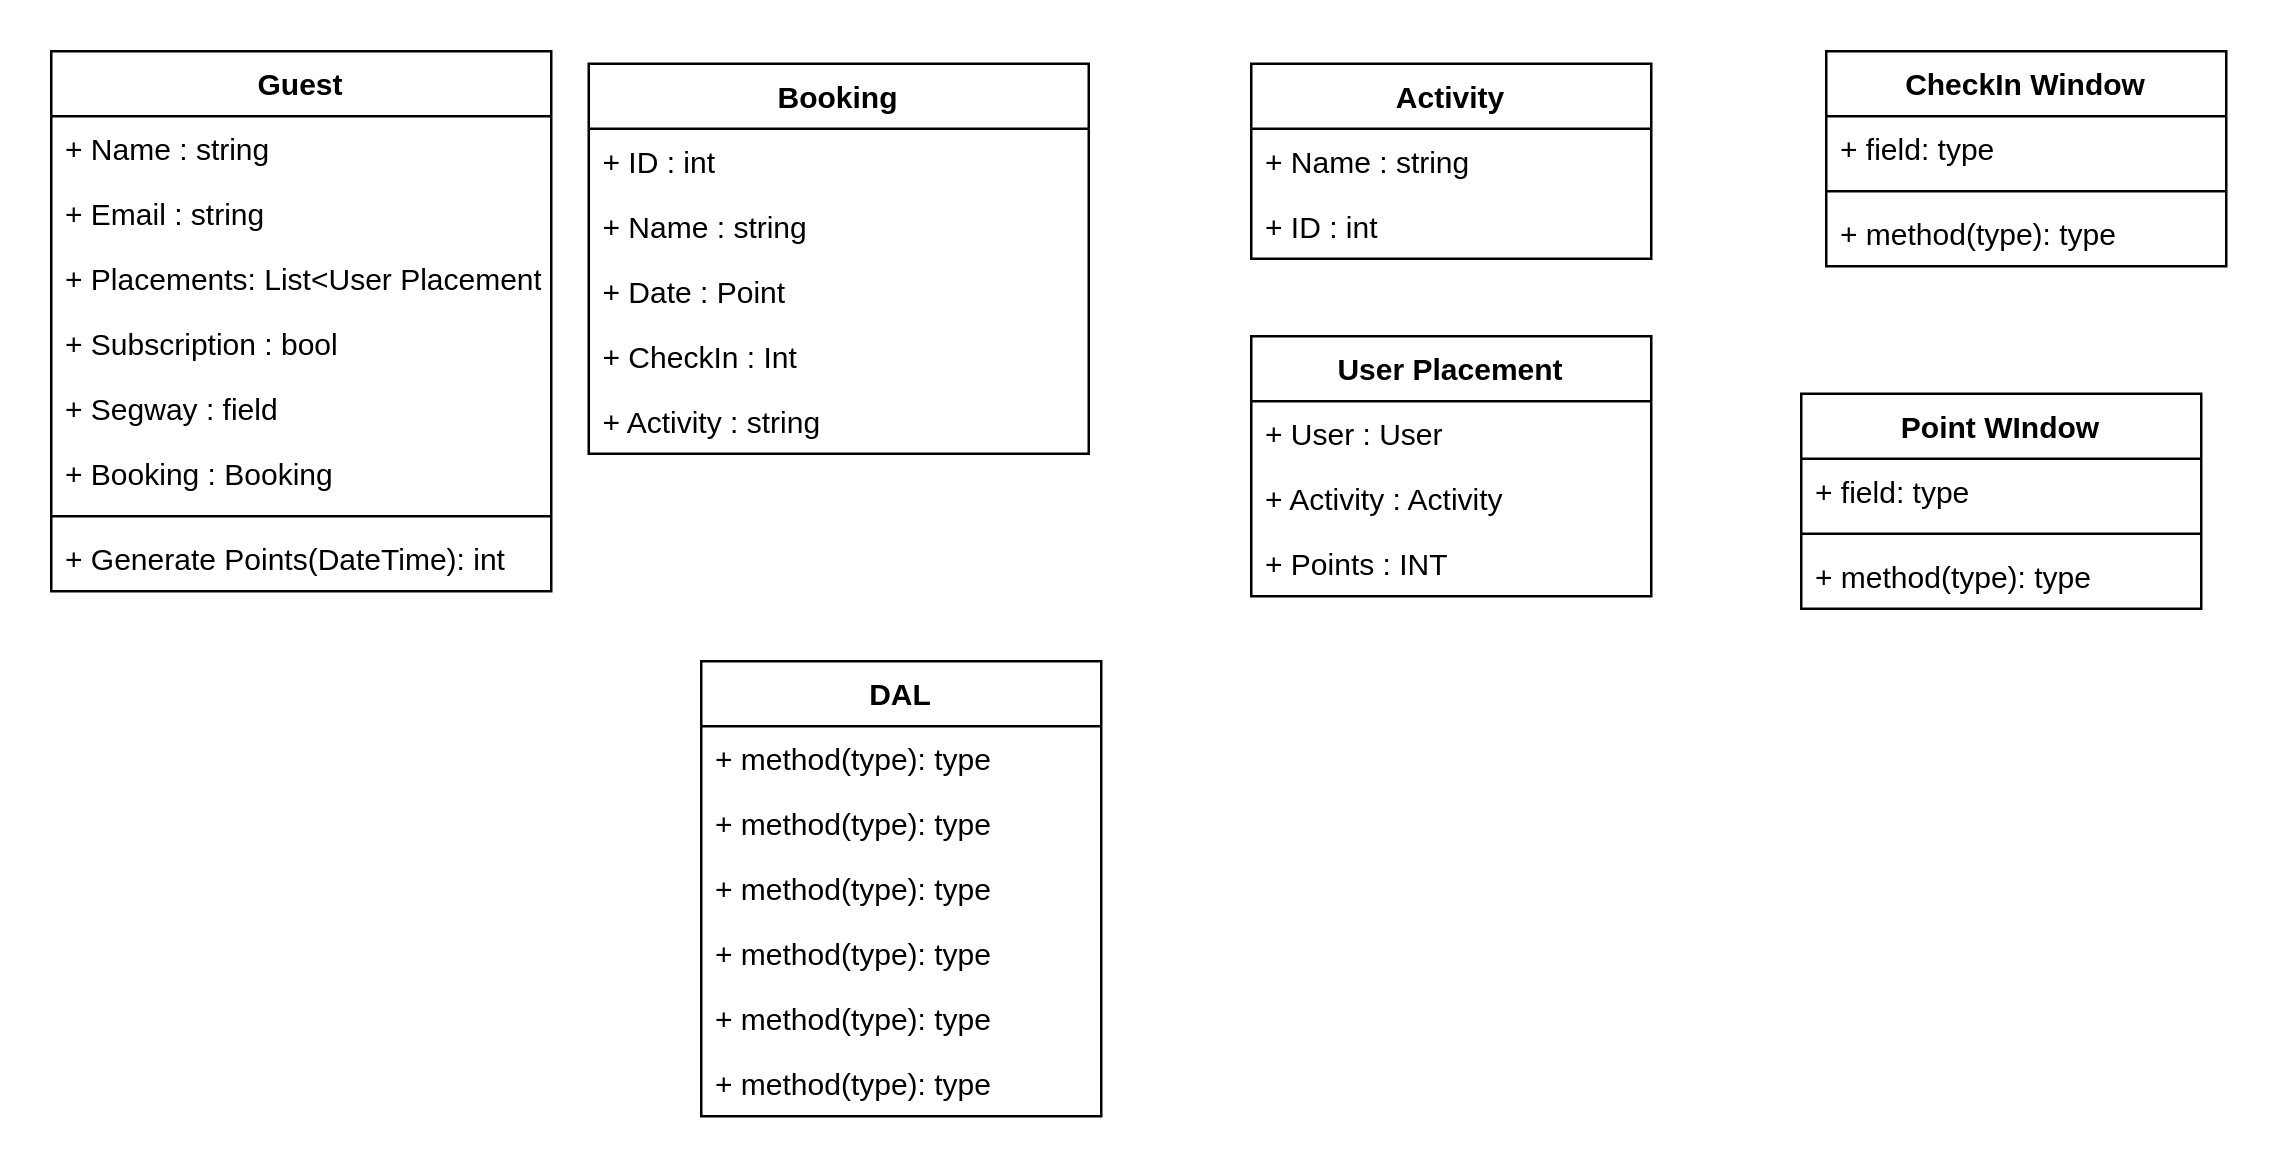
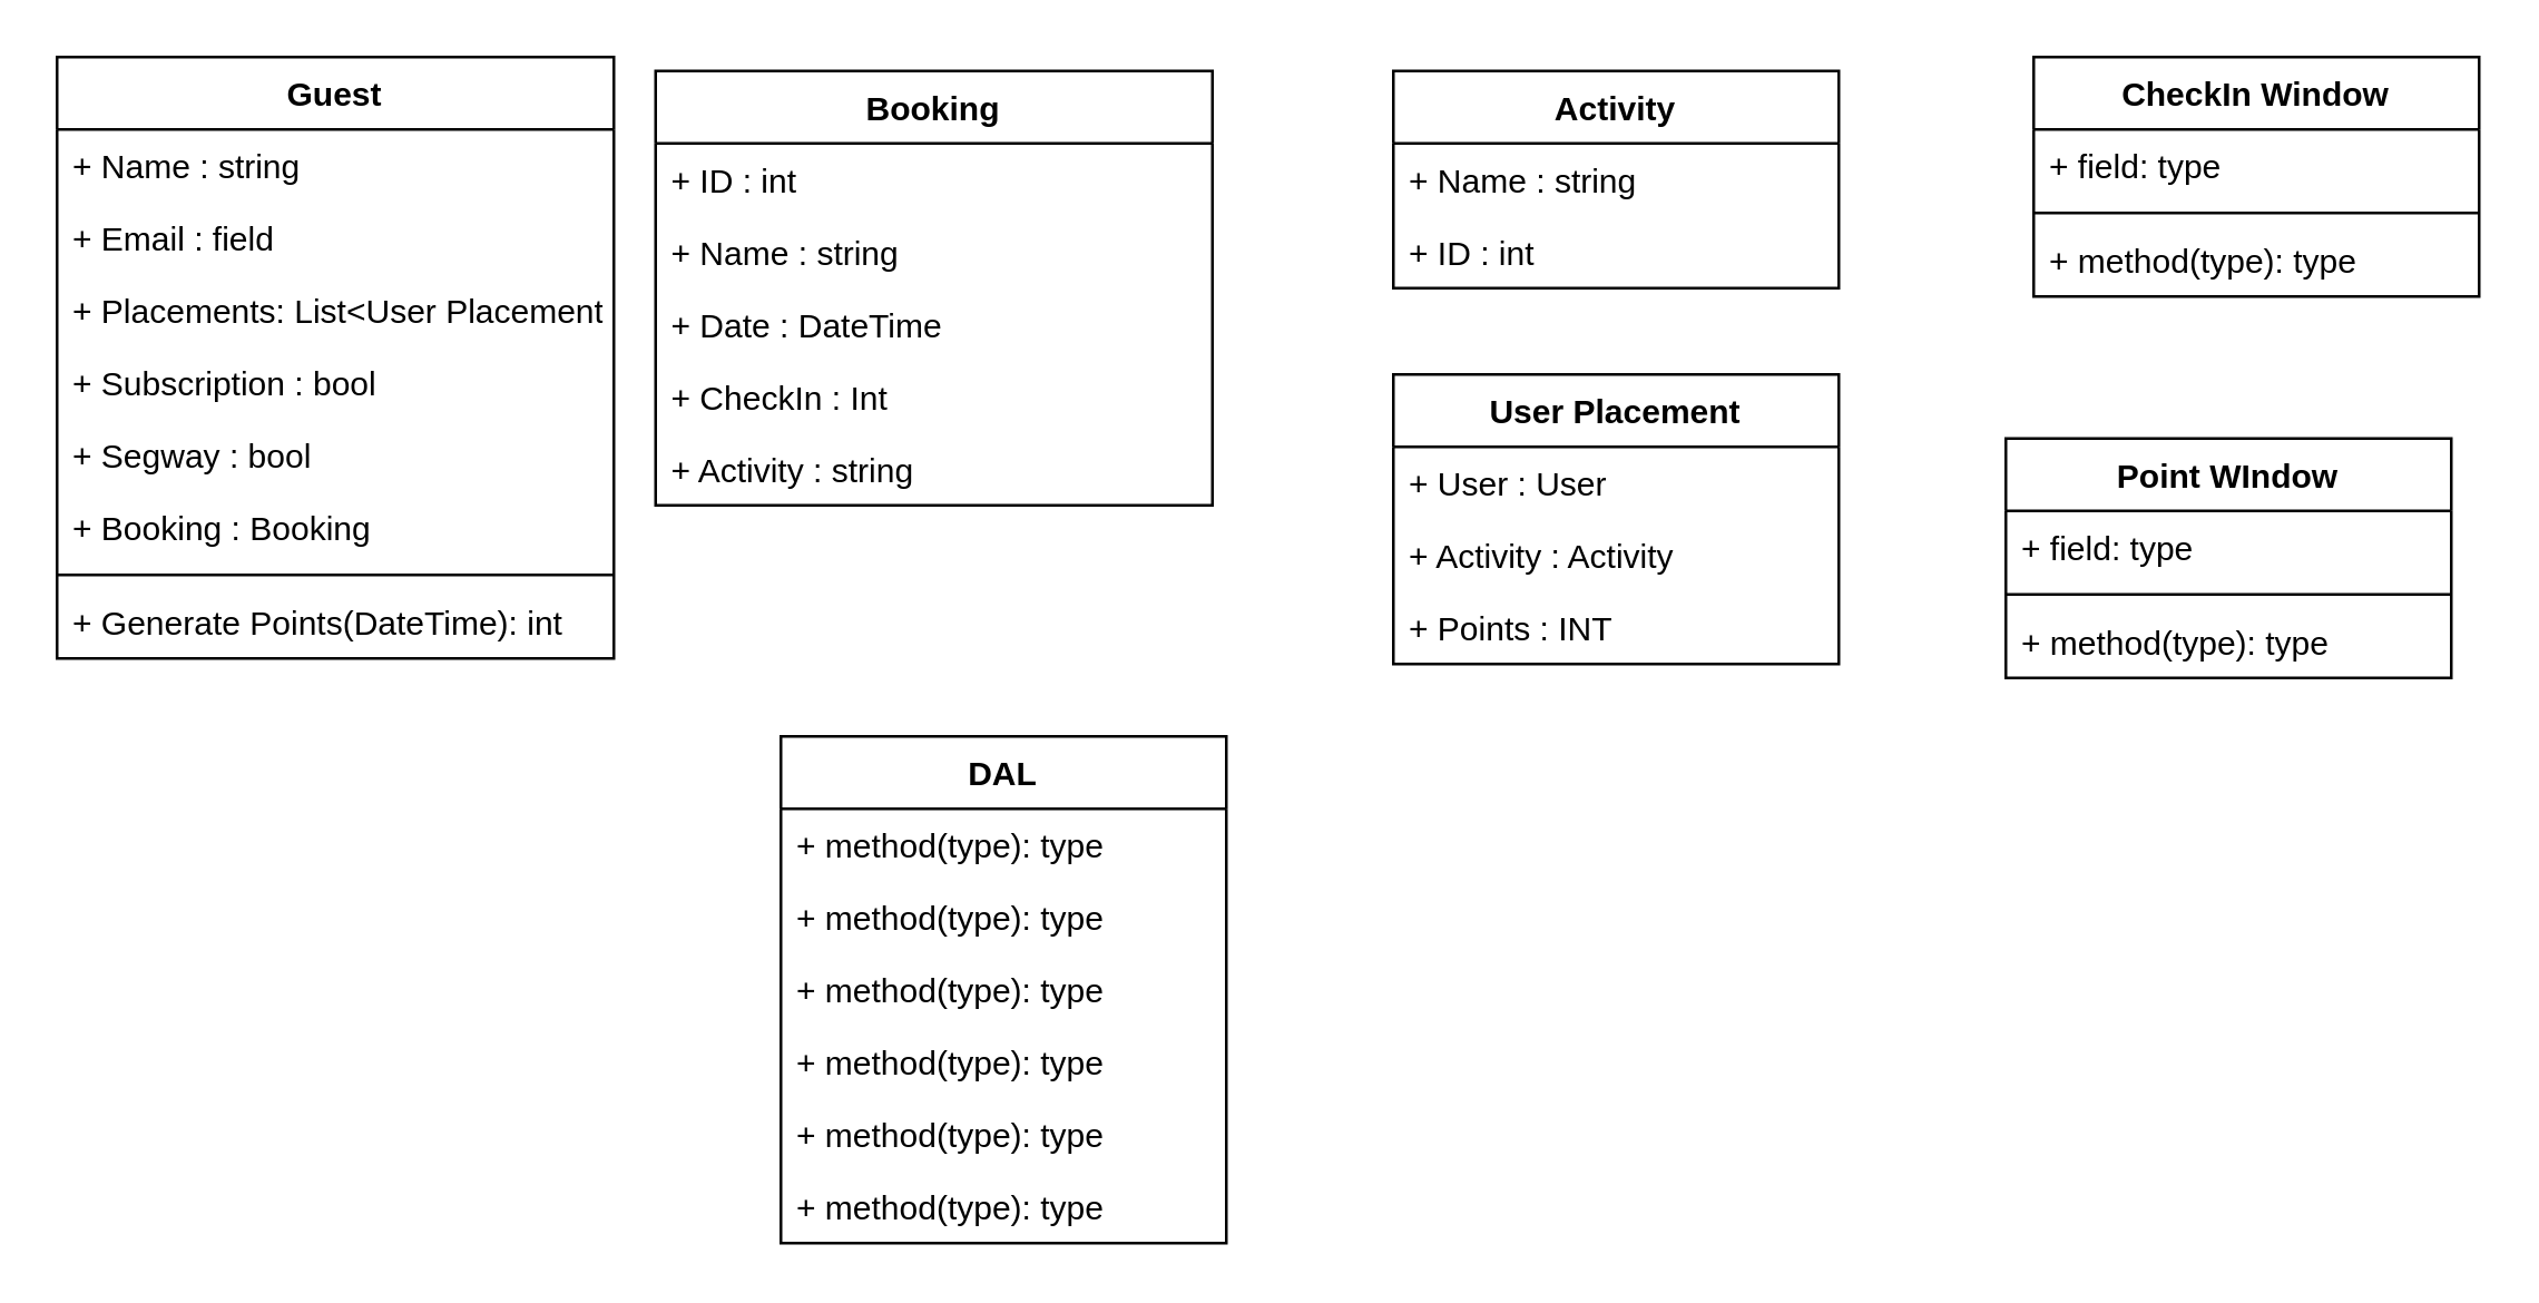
  <mxCell id="0" />
  <mxCell id="1" parent="0" />
  <mxCell id="2" value="Guest" style="swimlane;fontStyle=1;align=center;verticalAlign=top;childLayout=stackLayout;horizontal=1;startSize=26;horizontalStack=0;resizeParent=1;resizeParentMax=0;resizeLast=0;collapsible=1;marginBottom=0;" parent="1" vertex="1"><mxGeometry x="20" y="20" width="200" height="216" as="geometry" /></mxCell>
  <mxCell id="3" value="+ Name : string" style="text;strokeColor=none;fillColor=none;align=left;verticalAlign=top;spacingLeft=4;spacingRight=4;overflow=hidden;rotatable=0;points=[[0,0.5],[1,0.5]];portConstraint=eastwest;" parent="2" vertex="1"><mxGeometry y="26" width="200" height="26" as="geometry" /></mxCell>
- <mxCell id="4" value="+ Email : string" style="text;strokeColor=none;fillColor=none;align=left;verticalAlign=top;spacingLeft=4;spacingRight=4;overflow=hidden;rotatable=0;points=[[0,0.5],[1,0.5]];portConstraint=eastwest;" parent="2" vertex="1"><mxGeometry y="52" width="200" height="26" as="geometry" /></mxCell>
+ <mxCell id="4" value="+ Email : field" style="text;strokeColor=none;fillColor=none;align=left;verticalAlign=top;spacingLeft=4;spacingRight=4;overflow=hidden;rotatable=0;points=[[0,0.5],[1,0.5]];portConstraint=eastwest;" parent="2" vertex="1"><mxGeometry y="52" width="200" height="26" as="geometry" /></mxCell>
  <mxCell id="5" value="+ Placements: List&lt;User Placement&gt;" style="text;strokeColor=none;fillColor=none;align=left;verticalAlign=top;spacingLeft=4;spacingRight=4;overflow=hidden;rotatable=0;points=[[0,0.5],[1,0.5]];portConstraint=eastwest;" parent="2" vertex="1"><mxGeometry y="78" width="200" height="26" as="geometry" /></mxCell>
  <mxCell id="6" value="+ Subscription : bool" style="text;strokeColor=none;fillColor=none;align=left;verticalAlign=top;spacingLeft=4;spacingRight=4;overflow=hidden;rotatable=0;points=[[0,0.5],[1,0.5]];portConstraint=eastwest;" parent="2" vertex="1"><mxGeometry y="104" width="200" height="26" as="geometry" /></mxCell>
- <mxCell id="7" value="+ Segway : field" style="text;strokeColor=none;fillColor=none;align=left;verticalAlign=top;spacingLeft=4;spacingRight=4;overflow=hidden;rotatable=0;points=[[0,0.5],[1,0.5]];portConstraint=eastwest;" parent="2" vertex="1"><mxGeometry y="130" width="200" height="26" as="geometry" /></mxCell>
+ <mxCell id="7" value="+ Segway : bool" style="text;strokeColor=none;fillColor=none;align=left;verticalAlign=top;spacingLeft=4;spacingRight=4;overflow=hidden;rotatable=0;points=[[0,0.5],[1,0.5]];portConstraint=eastwest;" parent="2" vertex="1"><mxGeometry y="130" width="200" height="26" as="geometry" /></mxCell>
  <mxCell id="8" value="+ Booking : Booking" style="text;strokeColor=none;fillColor=none;align=left;verticalAlign=top;spacingLeft=4;spacingRight=4;overflow=hidden;rotatable=0;points=[[0,0.5],[1,0.5]];portConstraint=eastwest;" parent="2" vertex="1"><mxGeometry y="156" width="200" height="26" as="geometry" /></mxCell>
  <mxCell id="9" value="" style="line;strokeWidth=1;fillColor=none;align=left;verticalAlign=middle;spacingTop=-1;spacingLeft=3;spacingRight=3;rotatable=0;labelPosition=right;points=[];portConstraint=eastwest;" parent="2" vertex="1"><mxGeometry y="182" width="200" height="8" as="geometry" /></mxCell>
  <mxCell id="10" value="+ Generate Points(DateTime): int" style="text;strokeColor=none;fillColor=none;align=left;verticalAlign=top;spacingLeft=4;spacingRight=4;overflow=hidden;rotatable=0;points=[[0,0.5],[1,0.5]];portConstraint=eastwest;" parent="2" vertex="1"><mxGeometry y="190" width="200" height="26" as="geometry" /></mxCell>
  <mxCell id="11" value="Activity" style="swimlane;fontStyle=1;align=center;verticalAlign=top;childLayout=stackLayout;horizontal=1;startSize=26;horizontalStack=0;resizeParent=1;resizeParentMax=0;resizeLast=0;collapsible=1;marginBottom=0;" parent="1" vertex="1"><mxGeometry x="500" y="25" width="160" height="78" as="geometry" /></mxCell>
  <mxCell id="12" value="+ Name : string" style="text;strokeColor=none;fillColor=none;align=left;verticalAlign=top;spacingLeft=4;spacingRight=4;overflow=hidden;rotatable=0;points=[[0,0.5],[1,0.5]];portConstraint=eastwest;" parent="11" vertex="1"><mxGeometry y="26" width="160" height="26" as="geometry" /></mxCell>
  <mxCell id="13" value="+ ID : int" style="text;strokeColor=none;fillColor=none;align=left;verticalAlign=top;spacingLeft=4;spacingRight=4;overflow=hidden;rotatable=0;points=[[0,0.5],[1,0.5]];portConstraint=eastwest;" parent="11" vertex="1"><mxGeometry y="52" width="160" height="26" as="geometry" /></mxCell>
  <mxCell id="14" value="CheckIn Window" style="swimlane;fontStyle=1;align=center;verticalAlign=top;childLayout=stackLayout;horizontal=1;startSize=26;horizontalStack=0;resizeParent=1;resizeParentMax=0;resizeLast=0;collapsible=1;marginBottom=0;" parent="1" vertex="1"><mxGeometry x="730" y="20" width="160" height="86" as="geometry" /></mxCell>
  <mxCell id="15" value="+ field: type" style="text;strokeColor=none;fillColor=none;align=left;verticalAlign=top;spacingLeft=4;spacingRight=4;overflow=hidden;rotatable=0;points=[[0,0.5],[1,0.5]];portConstraint=eastwest;" parent="14" vertex="1"><mxGeometry y="26" width="160" height="26" as="geometry" /></mxCell>
  <mxCell id="16" value="" style="line;strokeWidth=1;fillColor=none;align=left;verticalAlign=middle;spacingTop=-1;spacingLeft=3;spacingRight=3;rotatable=0;labelPosition=right;points=[];portConstraint=eastwest;" parent="14" vertex="1"><mxGeometry y="52" width="160" height="8" as="geometry" /></mxCell>
  <mxCell id="17" value="+ method(type): type" style="text;strokeColor=none;fillColor=none;align=left;verticalAlign=top;spacingLeft=4;spacingRight=4;overflow=hidden;rotatable=0;points=[[0,0.5],[1,0.5]];portConstraint=eastwest;" parent="14" vertex="1"><mxGeometry y="60" width="160" height="26" as="geometry" /></mxCell>
  <mxCell id="18" value="DAL" style="swimlane;fontStyle=1;align=center;verticalAlign=top;childLayout=stackLayout;horizontal=1;startSize=26;horizontalStack=0;resizeParent=1;resizeParentMax=0;resizeLast=0;collapsible=1;marginBottom=0;" parent="1" vertex="1"><mxGeometry x="280" y="264" width="160" height="182" as="geometry" /></mxCell>
  <mxCell id="19" value="+ method(type): type" style="text;strokeColor=none;fillColor=none;align=left;verticalAlign=top;spacingLeft=4;spacingRight=4;overflow=hidden;rotatable=0;points=[[0,0.5],[1,0.5]];portConstraint=eastwest;" parent="18" vertex="1"><mxGeometry y="26" width="160" height="26" as="geometry" /></mxCell>
  <mxCell id="20" value="+ method(type): type" style="text;strokeColor=none;fillColor=none;align=left;verticalAlign=top;spacingLeft=4;spacingRight=4;overflow=hidden;rotatable=0;points=[[0,0.5],[1,0.5]];portConstraint=eastwest;" parent="18" vertex="1"><mxGeometry y="52" width="160" height="26" as="geometry" /></mxCell>
  <mxCell id="21" value="+ method(type): type" style="text;strokeColor=none;fillColor=none;align=left;verticalAlign=top;spacingLeft=4;spacingRight=4;overflow=hidden;rotatable=0;points=[[0,0.5],[1,0.5]];portConstraint=eastwest;" parent="18" vertex="1"><mxGeometry y="78" width="160" height="26" as="geometry" /></mxCell>
  <mxCell id="22" value="+ method(type): type" style="text;strokeColor=none;fillColor=none;align=left;verticalAlign=top;spacingLeft=4;spacingRight=4;overflow=hidden;rotatable=0;points=[[0,0.5],[1,0.5]];portConstraint=eastwest;" parent="18" vertex="1"><mxGeometry y="104" width="160" height="26" as="geometry" /></mxCell>
  <mxCell id="23" value="+ method(type): type" style="text;strokeColor=none;fillColor=none;align=left;verticalAlign=top;spacingLeft=4;spacingRight=4;overflow=hidden;rotatable=0;points=[[0,0.5],[1,0.5]];portConstraint=eastwest;" parent="18" vertex="1"><mxGeometry y="130" width="160" height="26" as="geometry" /></mxCell>
  <mxCell id="24" value="+ method(type): type" style="text;strokeColor=none;fillColor=none;align=left;verticalAlign=top;spacingLeft=4;spacingRight=4;overflow=hidden;rotatable=0;points=[[0,0.5],[1,0.5]];portConstraint=eastwest;" parent="18" vertex="1"><mxGeometry y="156" width="160" height="26" as="geometry" /></mxCell>
  <mxCell id="25" value="Point WIndow" style="swimlane;fontStyle=1;align=center;verticalAlign=top;childLayout=stackLayout;horizontal=1;startSize=26;horizontalStack=0;resizeParent=1;resizeParentMax=0;resizeLast=0;collapsible=1;marginBottom=0;" parent="1" vertex="1"><mxGeometry x="720" y="157" width="160" height="86" as="geometry" /></mxCell>
  <mxCell id="26" value="+ field: type" style="text;strokeColor=none;fillColor=none;align=left;verticalAlign=top;spacingLeft=4;spacingRight=4;overflow=hidden;rotatable=0;points=[[0,0.5],[1,0.5]];portConstraint=eastwest;" parent="25" vertex="1"><mxGeometry y="26" width="160" height="26" as="geometry" /></mxCell>
  <mxCell id="27" value="" style="line;strokeWidth=1;fillColor=none;align=left;verticalAlign=middle;spacingTop=-1;spacingLeft=3;spacingRight=3;rotatable=0;labelPosition=right;points=[];portConstraint=eastwest;" parent="25" vertex="1"><mxGeometry y="52" width="160" height="8" as="geometry" /></mxCell>
  <mxCell id="28" value="+ method(type): type" style="text;strokeColor=none;fillColor=none;align=left;verticalAlign=top;spacingLeft=4;spacingRight=4;overflow=hidden;rotatable=0;points=[[0,0.5],[1,0.5]];portConstraint=eastwest;" parent="25" vertex="1"><mxGeometry y="60" width="160" height="26" as="geometry" /></mxCell>
  <mxCell id="29" value="User Placement" style="swimlane;fontStyle=1;align=center;verticalAlign=top;childLayout=stackLayout;horizontal=1;startSize=26;horizontalStack=0;resizeParent=1;resizeParentMax=0;resizeLast=0;collapsible=1;marginBottom=0;" parent="1" vertex="1"><mxGeometry x="500" y="134" width="160" height="104" as="geometry" /></mxCell>
  <mxCell id="30" value="+ User : User" style="text;strokeColor=none;fillColor=none;align=left;verticalAlign=top;spacingLeft=4;spacingRight=4;overflow=hidden;rotatable=0;points=[[0,0.5],[1,0.5]];portConstraint=eastwest;" parent="29" vertex="1"><mxGeometry y="26" width="160" height="26" as="geometry" /></mxCell>
  <mxCell id="31" value="+ Activity : Activity" style="text;strokeColor=none;fillColor=none;align=left;verticalAlign=top;spacingLeft=4;spacingRight=4;overflow=hidden;rotatable=0;points=[[0,0.5],[1,0.5]];portConstraint=eastwest;" parent="29" vertex="1"><mxGeometry y="52" width="160" height="26" as="geometry" /></mxCell>
  <mxCell id="32" value="+ Points : INT" style="text;strokeColor=none;fillColor=none;align=left;verticalAlign=top;spacingLeft=4;spacingRight=4;overflow=hidden;rotatable=0;points=[[0,0.5],[1,0.5]];portConstraint=eastwest;" parent="29" vertex="1"><mxGeometry y="78" width="160" height="26" as="geometry" /></mxCell>
  <mxCell id="33" value="Booking" style="swimlane;fontStyle=1;align=center;verticalAlign=top;childLayout=stackLayout;horizontal=1;startSize=26;horizontalStack=0;resizeParent=1;resizeParentMax=0;resizeLast=0;collapsible=1;marginBottom=0;" parent="1" vertex="1"><mxGeometry x="235" y="25" width="200" height="156" as="geometry" /></mxCell>
  <mxCell id="34" value="+ ID : int" style="text;strokeColor=none;fillColor=none;align=left;verticalAlign=top;spacingLeft=4;spacingRight=4;overflow=hidden;rotatable=0;points=[[0,0.5],[1,0.5]];portConstraint=eastwest;" parent="33" vertex="1"><mxGeometry y="26" width="200" height="26" as="geometry" /></mxCell>
  <mxCell id="35" value="+ Name : string" style="text;strokeColor=none;fillColor=none;align=left;verticalAlign=top;spacingLeft=4;spacingRight=4;overflow=hidden;rotatable=0;points=[[0,0.5],[1,0.5]];portConstraint=eastwest;" parent="33" vertex="1"><mxGeometry y="52" width="200" height="26" as="geometry" /></mxCell>
- <mxCell id="36" value="+ Date : Point" style="text;strokeColor=none;fillColor=none;align=left;verticalAlign=top;spacingLeft=4;spacingRight=4;overflow=hidden;rotatable=0;points=[[0,0.5],[1,0.5]];portConstraint=eastwest;" parent="33" vertex="1"><mxGeometry y="78" width="200" height="26" as="geometry" /></mxCell>
+ <mxCell id="36" value="+ Date : DateTime" style="text;strokeColor=none;fillColor=none;align=left;verticalAlign=top;spacingLeft=4;spacingRight=4;overflow=hidden;rotatable=0;points=[[0,0.5],[1,0.5]];portConstraint=eastwest;" parent="33" vertex="1"><mxGeometry y="78" width="200" height="26" as="geometry" /></mxCell>
  <mxCell id="37" value="+ CheckIn : Int" style="text;strokeColor=none;fillColor=none;align=left;verticalAlign=top;spacingLeft=4;spacingRight=4;overflow=hidden;rotatable=0;points=[[0,0.5],[1,0.5]];portConstraint=eastwest;" parent="33" vertex="1"><mxGeometry y="104" width="200" height="26" as="geometry" /></mxCell>
  <mxCell id="38" value="+ Activity : string" style="text;strokeColor=none;fillColor=none;align=left;verticalAlign=top;spacingLeft=4;spacingRight=4;overflow=hidden;rotatable=0;points=[[0,0.5],[1,0.5]];portConstraint=eastwest;" parent="33" vertex="1"><mxGeometry y="130" width="200" height="26" as="geometry" /></mxCell>
